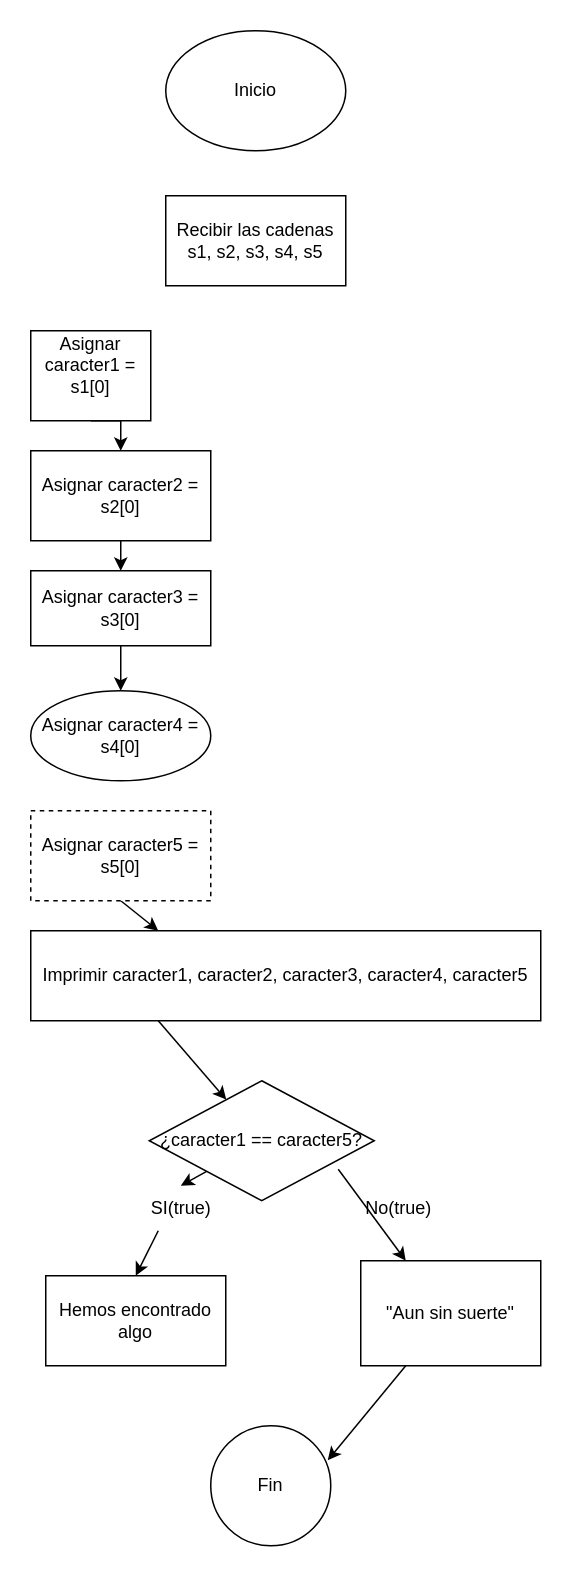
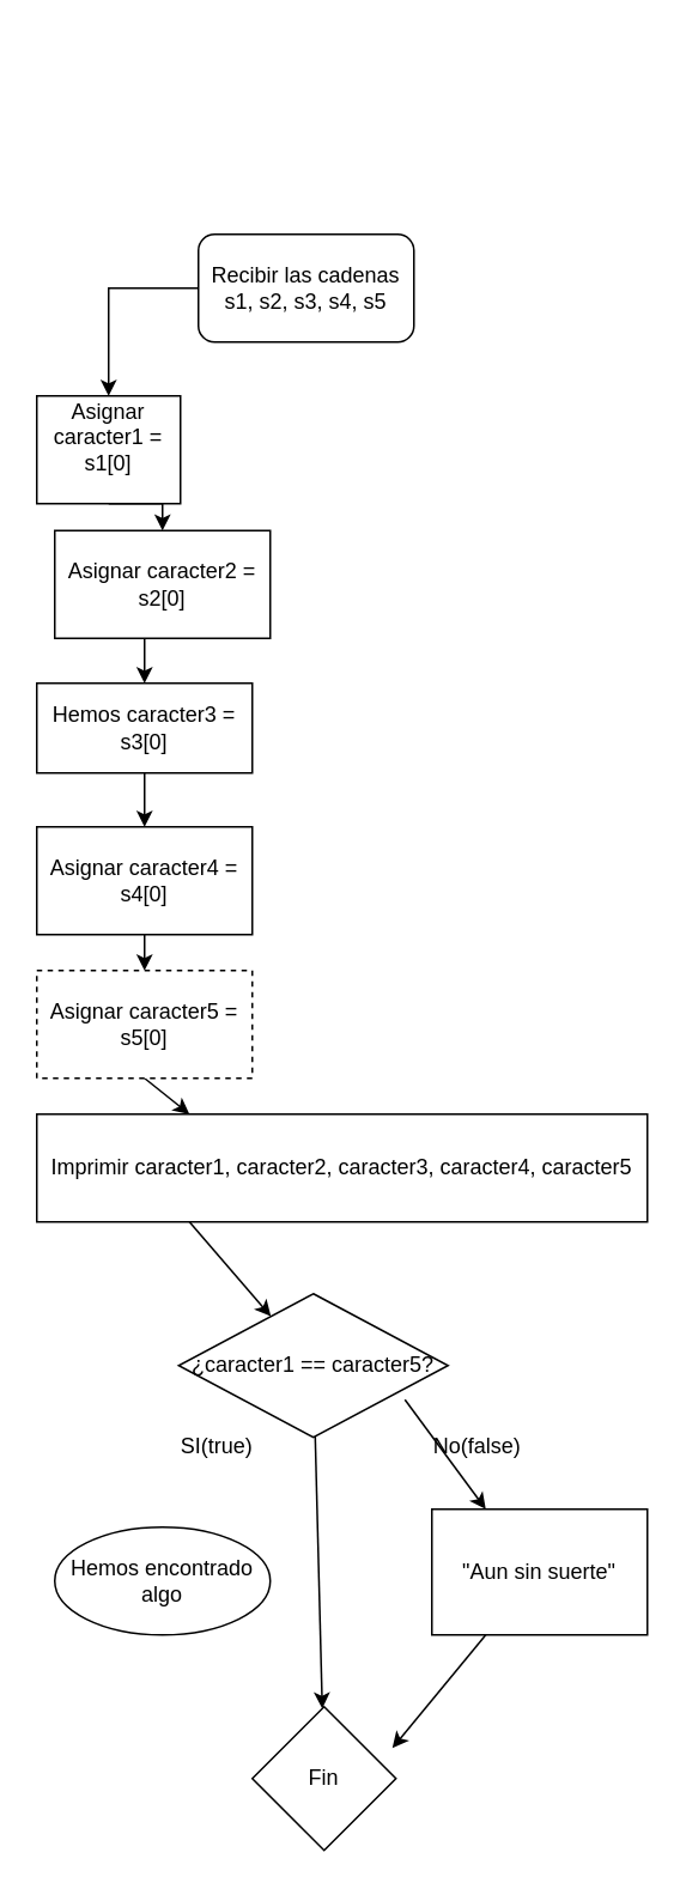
  <mxCell id="0" />
  <mxCell id="1" parent="0" />
- <mxCell id="2" value="Inicio" style="ellipse;whiteSpace=wrap;html=1;" parent="1" vertex="1"><mxGeometry x="110" y="20" width="120" height="80" as="geometry" /></mxCell>
- <mxCell id="4" value="Recibir las cadenas s1, s2, s3, s4, s5" style="whiteSpace=wrap;html=1;" parent="1" vertex="1"><mxGeometry x="110" y="130" width="120" height="60" as="geometry" /></mxCell>
+ <mxCell id="3" style="edgeStyle=orthogonalEdgeStyle;rounded=0;orthogonalLoop=1;jettySize=auto;html=1;exitX=0;exitY=0.5;exitDx=0;exitDy=0;entryX=0.5;entryY=0;entryDx=0;entryDy=0;" parent="1" source="4" target="6" edge="1"><mxGeometry relative="1" as="geometry" /></mxCell>
+ <mxCell id="4" value="Recibir las cadenas s1, s2, s3, s4, s5" style="whiteSpace=wrap;html=1;rounded=1;" parent="1" vertex="1"><mxGeometry x="110" y="130" width="120" height="60" as="geometry" /></mxCell>
  <mxCell id="5" style="edgeStyle=orthogonalEdgeStyle;rounded=0;orthogonalLoop=1;jettySize=auto;html=1;exitX=0.5;exitY=1;exitDx=0;exitDy=0;entryX=0.5;entryY=0;entryDx=0;entryDy=0;" parent="1" source="6" target="8" edge="1"><mxGeometry relative="1" as="geometry" /></mxCell>
  <mxCell id="6" value="&#10;Asignar caracter1 = s1[0]&#10;&#10;" style="whiteSpace=wrap;html=1;" parent="1" vertex="1"><mxGeometry x="20" y="220" width="80" height="60" as="geometry" /></mxCell>
  <mxCell id="7" style="edgeStyle=orthogonalEdgeStyle;rounded=0;orthogonalLoop=1;jettySize=auto;html=1;exitX=0.5;exitY=1;exitDx=0;exitDy=0;entryX=0.5;entryY=0;entryDx=0;entryDy=0;" parent="1" source="8" target="10" edge="1"><mxGeometry relative="1" as="geometry" /></mxCell>
- <mxCell id="8" value="Asignar caracter2 = s2[0]" style="whiteSpace=wrap;html=1;" parent="1" vertex="1"><mxGeometry x="20" y="300" width="120" height="60" as="geometry" /></mxCell>
+ <mxCell id="8" value="Asignar caracter2 = s2[0]" style="whiteSpace=wrap;html=1;" parent="1" vertex="1"><mxGeometry x="30" y="295" width="120" height="60" as="geometry" /></mxCell>
  <mxCell id="9" style="edgeStyle=none;rounded=0;orthogonalLoop=1;jettySize=auto;html=1;exitX=0.5;exitY=1;exitDx=0;exitDy=0;" parent="1" source="10" target="12" edge="1"><mxGeometry relative="1" as="geometry" /></mxCell>
- <mxCell id="10" value="Asignar caracter3 = s3[0]" style="whiteSpace=wrap;html=1;" parent="1" vertex="1"><mxGeometry x="20" y="380" width="120" height="50" as="geometry" /></mxCell>
- <mxCell id="12" value="Asignar caracter4 = s4[0]" style="ellipse;whiteSpace=wrap;html=1;" parent="1" vertex="1"><mxGeometry x="20" y="460" width="120" height="60" as="geometry" /></mxCell>
+ <mxCell id="10" value="Hemos caracter3 = s3[0]" style="whiteSpace=wrap;html=1;" parent="1" vertex="1"><mxGeometry x="20" y="380" width="120" height="50" as="geometry" /></mxCell>
+ <mxCell id="11" style="edgeStyle=none;rounded=0;orthogonalLoop=1;jettySize=auto;html=1;exitX=0.5;exitY=1;exitDx=0;exitDy=0;entryX=0.5;entryY=0;entryDx=0;entryDy=0;" parent="1" source="12" target="14" edge="1"><mxGeometry relative="1" as="geometry" /></mxCell>
+ <mxCell id="12" value="Asignar caracter4 = s4[0]" style="whiteSpace=wrap;html=1;" parent="1" vertex="1"><mxGeometry x="20" y="460" width="120" height="60" as="geometry" /></mxCell>
  <mxCell id="13" style="edgeStyle=none;rounded=0;orthogonalLoop=1;jettySize=auto;html=1;exitX=0.5;exitY=1;exitDx=0;exitDy=0;entryX=0.25;entryY=0;entryDx=0;entryDy=0;" parent="1" source="14" target="16" edge="1"><mxGeometry relative="1" as="geometry" /></mxCell>
  <mxCell id="14" value="Asignar caracter5 = s5[0]" style="whiteSpace=wrap;html=1;dashed=1;" parent="1" vertex="1"><mxGeometry x="20" y="540" width="120" height="60" as="geometry" /></mxCell>
  <mxCell id="15" style="edgeStyle=none;rounded=0;orthogonalLoop=1;jettySize=auto;html=1;exitX=0.25;exitY=1;exitDx=0;exitDy=0;" parent="1" source="16" target="25" edge="1"><mxGeometry relative="1" as="geometry"><mxPoint x="132.5" y="720" as="targetPoint" /></mxGeometry></mxCell>
  <mxCell id="16" value="Imprimir caracter1, caracter2, caracter3, caracter4, caracter5" style="whiteSpace=wrap;html=1;" parent="1" vertex="1"><mxGeometry x="20" y="620" width="340" height="60" as="geometry" /></mxCell>
- <mxCell id="17" style="edgeStyle=none;rounded=0;orthogonalLoop=1;jettySize=auto;html=1;exitX=0.25;exitY=1;exitDx=0;exitDy=0;entryX=0.5;entryY=0;entryDx=0;entryDy=0;" parent="1" source="23" target="20" edge="1"><mxGeometry relative="1" as="geometry" /></mxCell>
  <mxCell id="18" style="edgeStyle=none;rounded=0;orthogonalLoop=1;jettySize=auto;html=1;exitX=0.84;exitY=0.738;exitDx=0;exitDy=0;entryX=0.25;entryY=0;entryDx=0;entryDy=0;exitPerimeter=0;" parent="1" source="25" target="21" edge="1"><mxGeometry relative="1" as="geometry"><mxPoint x="250" y="840" as="targetPoint" /><mxPoint x="207.5" y="780" as="sourcePoint" /></mxGeometry></mxCell>
- <mxCell id="19" value="No(true)" style="text;html=1;align=center;verticalAlign=middle;resizable=0;points=[];autosize=1;strokeColor=none;fillColor=none;" parent="1" vertex="1"><mxGeometry x="230" y="790" width="70" height="30" as="geometry" /></mxCell>
- <mxCell id="20" value="Hemos encontrado algo" style="whiteSpace=wrap;html=1;" parent="1" vertex="1"><mxGeometry x="30" y="850" width="120" height="60" as="geometry" /></mxCell>
+ <mxCell id="19" value="No(false)" style="text;html=1;align=center;verticalAlign=middle;resizable=0;points=[];autosize=1;strokeColor=none;fillColor=none;" parent="1" vertex="1"><mxGeometry x="230" y="790" width="70" height="30" as="geometry" /></mxCell>
+ <mxCell id="20" value="Hemos encontrado algo" style="ellipse;whiteSpace=wrap;html=1;" parent="1" vertex="1"><mxGeometry x="30" y="850" width="120" height="60" as="geometry" /></mxCell>
  <mxCell id="21" value="&quot;Aun sin suerte&quot;" style="whiteSpace=wrap;html=1;" parent="1" vertex="1"><mxGeometry x="240" y="840" width="120" height="70" as="geometry" /></mxCell>
- <mxCell id="22" value="" style="edgeStyle=none;rounded=0;orthogonalLoop=1;jettySize=auto;html=1;entryX=0.5;entryY=0;entryDx=0;entryDy=0;" parent="1" source="25" target="23" edge="1"><mxGeometry relative="1" as="geometry"><mxPoint x="130" y="780" as="sourcePoint" /><mxPoint x="90" y="850" as="targetPoint" /></mxGeometry></mxCell>
+ <mxCell id="22" value="" style="edgeStyle=none;rounded=0;orthogonalLoop=1;jettySize=auto;html=1;" parent="1" source="25" target="26" edge="1"><mxGeometry relative="1" as="geometry"><mxPoint x="130" y="780" as="sourcePoint" /><mxPoint x="90" y="850" as="targetPoint" /></mxGeometry></mxCell>
  <mxCell id="23" value="SI(true)" style="text;html=1;align=center;verticalAlign=middle;resizable=0;points=[];autosize=1;strokeColor=none;fillColor=none;" parent="1" vertex="1"><mxGeometry x="90" y="790" width="60" height="30" as="geometry" /></mxCell>
  <mxCell id="24" style="edgeStyle=none;rounded=0;orthogonalLoop=1;jettySize=auto;html=1;exitX=0.25;exitY=1;exitDx=0;exitDy=0;entryX=0.975;entryY=0.288;entryDx=0;entryDy=0;entryPerimeter=0;" parent="1" source="21" target="26" edge="1"><mxGeometry relative="1" as="geometry"><mxPoint x="177.96" y="989" as="targetPoint" /></mxGeometry></mxCell>
  <mxCell id="25" value="¿caracter1 == caracter5?" style="rhombus;whiteSpace=wrap;html=1;" vertex="1" parent="1"><mxGeometry x="99" y="720" width="150" height="80" as="geometry" /></mxCell>
- <mxCell id="26" value="Fin" style="ellipse;whiteSpace=wrap;html=1;" vertex="1" parent="1"><mxGeometry x="140" y="950" width="80" height="80" as="geometry" /></mxCell>
+ <mxCell id="26" value="Fin" style="rhombus;whiteSpace=wrap;html=1;" vertex="1" parent="1"><mxGeometry x="140" y="950" width="80" height="80" as="geometry" /></mxCell>
